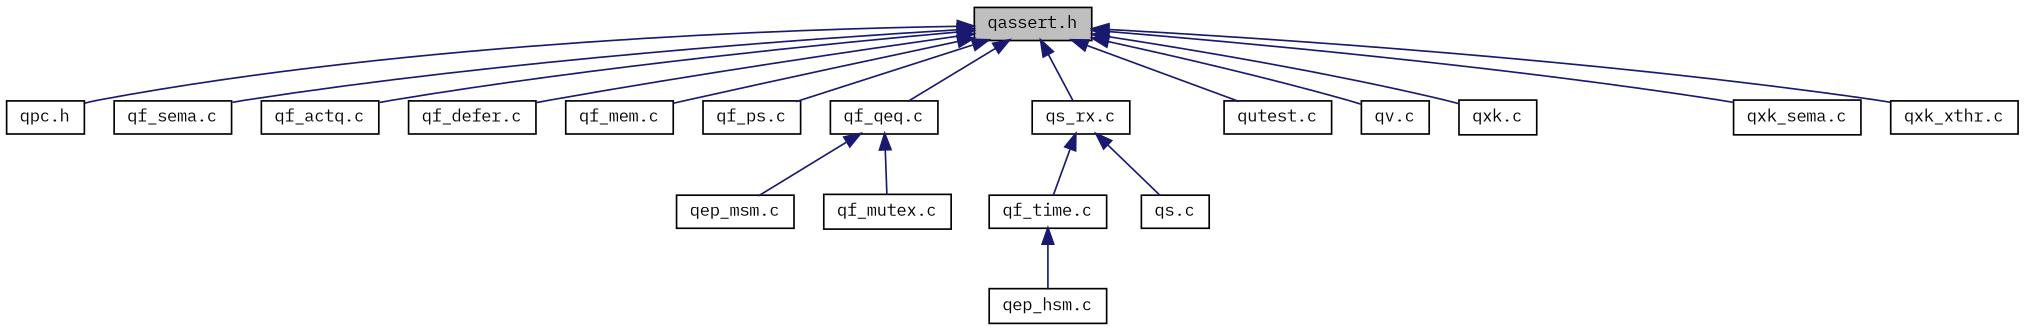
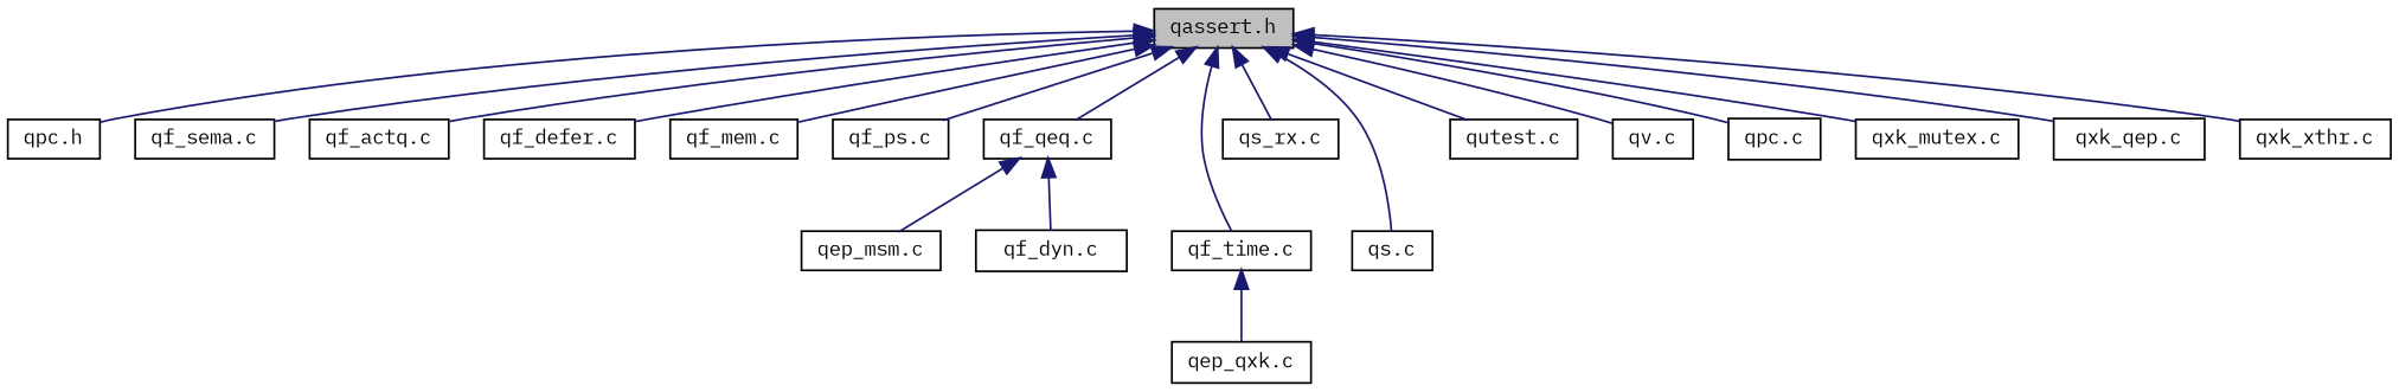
  digraph {
    fontname="IBM Plex Mono"
    node [color=black fillcolor=white fontname="IBM Plex Mono" fontsize=10 shape=record style=filled]
    edge [color=midnightblue dir=back fontname="IBM Plex Mono" fontsize=10 labelfontname=Helvetica labelfontsize=10 style=solid]
    n1 [fillcolor=grey75 fontcolor=black height=0.2 label="qassert.h" width=0.4]
    n2 [height=0.2 label="qpc.h" width=0.4]
    n3 [height=0.2 label="qf_sema.c" width=0.4]
    n4 [height=0.2 label="qf_actq.c" width=0.4]
    n5 [height=0.2 label="qf_defer.c" width=0.4]
    n6 [height=0.2 label="qf_mem.c" width=0.4]
    n7 [height=0.2 label="qf_ps.c" width=0.4]
    n8 [height=0.2 label="qf_qeq.c" width=0.4]
    n9 [height=0.2 label="qf_time.c" width=0.4]
    n10 [height=0.2 label="qs.c" width=0.4]
    n11 [height=0.2 label="qs_rx.c" width=0.4]
    n12 [height=0.2 label="qutest.c" width=0.4]
    n13 [height=0.2 label="qv.c" width=0.4]
-   n14 [height=0.2 label="qxk.c" width=0.4]
-   n16 [height=0.2 label="qxk_sema.c" width=0.4]
+   n14 [height=0.2 label="qpc.c" width=0.4]
+   n15 [height=0.2 label="qxk_mutex.c" width=0.4]
+   n16 [height=0.2 label="qxk_qep.c" width=0.4]
    n17 [height=0.2 label="qxk_xthr.c" width=0.4]
-   n18 [height=0.2 label="qep_hsm.c" width=0.4]
+   n18 [height=0.2 label="qep_qxk.c" width=0.4]
    n19 [height=0.2 label="qep_msm.c" width=0.4]
-   n20 [height=0.2 label="qf_mutex.c" width=0.4]
+   n20 [height=0.2 label="qf_dyn.c" width=0.4]
    n1 -> n2
    n1 -> n3
    n1 -> n4
    n1 -> n5
    n1 -> n6
    n1 -> n7
    n1 -> n8
-   n11 -> n9
-   n11 -> n10
+   n1 -> n9
+   n1 -> n10
    n1 -> n11
    n1 -> n12
    n1 -> n13
    n1 -> n14
+   n1 -> n15
    n1 -> n16
    n1 -> n17
    n8 -> n19
    n8 -> n20
    n9 -> n18
  }
